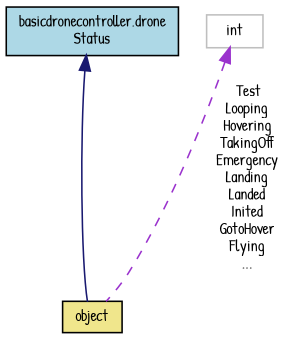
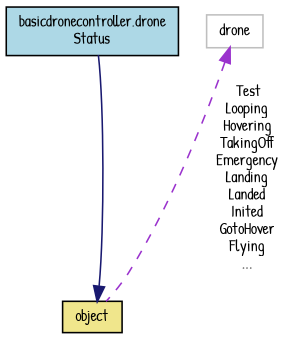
  digraph {
    fontname="Patrick Hand"
    node [color=black fontname="Patrick Hand" fontsize=10 shape=record style=filled]
    edge [dir=back fontname="Patrick Hand" fontsize=10 labelfontname=Helvetica labelfontsize=10]
    n1 [fillcolor=lightblue fontcolor=black height=0.2 label="basicdronecontroller.drone\lStatus" width=0.4]
    n2 [fillcolor=khaki height=0.2 label=object width=0.4]
-   n3 [color=grey75 fillcolor=white height=0.2 label=int width=0.4]
-   n1 -> n2 [color=midnightblue style=solid]
+   n3 [color=grey75 fillcolor=white height=0.2 label=drone width=0.4]
+   n2 -> n1 [color=midnightblue style=solid]
    n3 -> n2 [color=darkorchid3 label=" Test\nLooping\nHovering\nTakingOff\nEmergency\nLanding\nLanded\nInited\nGotoHover\nFlying\n..." style=dashed]
  }
